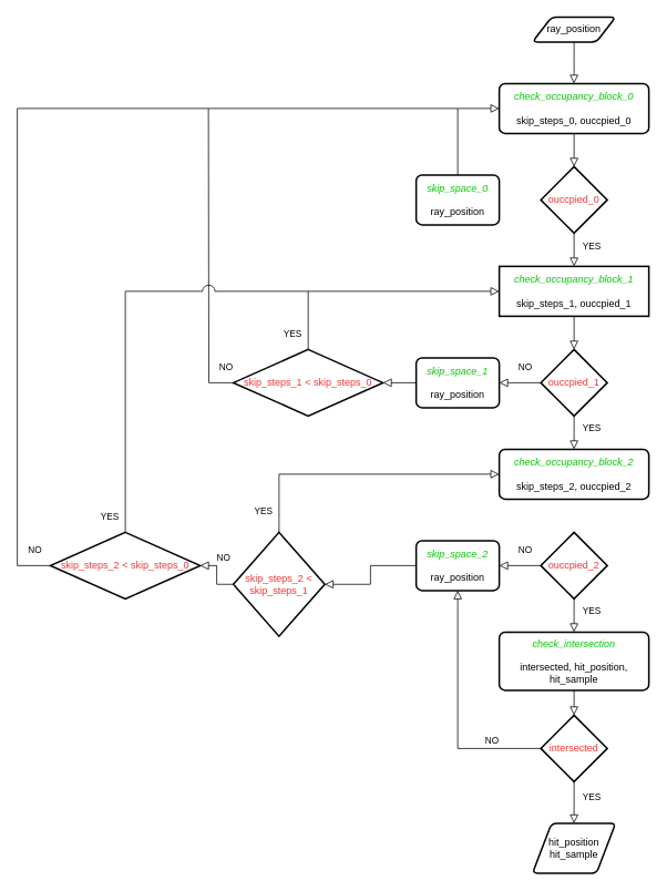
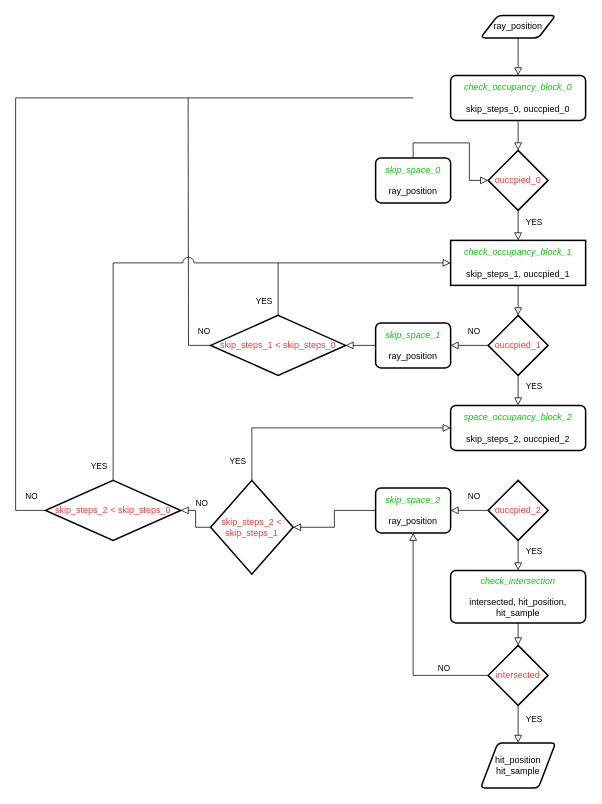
  <mxCell id="0" />
  <mxCell id="1" parent="0" />
  <mxCell id="2" value="" style="rounded=0;html=1;jettySize=auto;orthogonalLoop=1;fontSize=11;endArrow=block;endFill=0;endSize=8;strokeWidth=1;shadow=0;labelBackgroundColor=none;edgeStyle=orthogonalEdgeStyle;entryX=0.5;entryY=0;entryDx=0;entryDy=0;exitX=0.5;exitY=1;exitDx=0;exitDy=0;" parent="1" source="16" edge="1"><mxGeometry relative="1" as="geometry"><mxPoint x="690" y="70" as="sourcePoint" /><mxPoint x="690" y="100" as="targetPoint" /></mxGeometry></mxCell>
  <mxCell id="3" value="&lt;i&gt;&lt;font color=&quot;#00cc00&quot;&gt;check_occupancy_block_0&lt;/font&gt;&lt;/i&gt;&lt;div&gt;&lt;i&gt;&lt;br&gt;&lt;/i&gt;&lt;div&gt;&lt;span style=&quot;background-color: initial;&quot;&gt;skip_steps_0,&amp;nbsp;&lt;/span&gt;&lt;span style=&quot;background-color: initial;&quot;&gt;ouccpied_0&lt;/span&gt;&lt;/div&gt;&lt;/div&gt;" style="rounded=1;whiteSpace=wrap;html=1;absoluteArcSize=1;arcSize=14;strokeWidth=2;" vertex="1" parent="1"><mxGeometry x="600" y="100" width="180" height="60" as="geometry" /></mxCell>
  <mxCell id="4" value="&lt;i&gt;&lt;font color=&quot;#00cc00&quot;&gt;check_occupancy_block_1&lt;/font&gt;&lt;/i&gt;&lt;div&gt;&lt;i&gt;&lt;br&gt;&lt;/i&gt;&lt;div&gt;&lt;span style=&quot;background-color: initial;&quot;&gt;skip_steps_1,&amp;nbsp;&lt;/span&gt;&lt;span style=&quot;background-color: initial;&quot;&gt;ouccpied_1&lt;/span&gt;&lt;/div&gt;&lt;/div&gt;" style="whiteSpace=wrap;html=1;absoluteArcSize=1;arcSize=14;strokeWidth=2;rounded=0;" vertex="1" parent="1"><mxGeometry x="600" y="320" width="180" height="60" as="geometry" /></mxCell>
  <mxCell id="5" value="&lt;span style=&quot;color: rgb(255, 51, 51);&quot;&gt;ouccpied_0&lt;/span&gt;" style="strokeWidth=2;html=1;shape=mxgraph.flowchart.decision;whiteSpace=wrap;" vertex="1" parent="1"><mxGeometry x="650" y="200" width="80" height="80" as="geometry" /></mxCell>
  <mxCell id="6" value="&lt;span style=&quot;color: rgb(255, 51, 51);&quot;&gt;ouccpied_1&lt;/span&gt;" style="strokeWidth=2;html=1;shape=mxgraph.flowchart.decision;whiteSpace=wrap;" vertex="1" parent="1"><mxGeometry x="650" y="420" width="80" height="80" as="geometry" /></mxCell>
  <mxCell id="7" value="" style="rounded=0;html=1;jettySize=auto;orthogonalLoop=1;fontSize=11;endArrow=block;endFill=0;endSize=8;strokeWidth=1;shadow=0;labelBackgroundColor=none;edgeStyle=orthogonalEdgeStyle;exitX=0.5;exitY=1;exitDx=0;exitDy=0;entryX=0.5;entryY=0;entryDx=0;entryDy=0;entryPerimeter=0;" edge="1" parent="1" source="3" target="5"><mxGeometry relative="1" as="geometry"><mxPoint x="700" y="60" as="sourcePoint" /><mxPoint x="700" y="110" as="targetPoint" /></mxGeometry></mxCell>
  <mxCell id="8" value="" style="rounded=0;html=1;jettySize=auto;orthogonalLoop=1;fontSize=11;endArrow=block;endFill=0;endSize=8;strokeWidth=1;shadow=0;labelBackgroundColor=none;edgeStyle=orthogonalEdgeStyle;exitX=0.5;exitY=1;exitDx=0;exitDy=0;entryX=0.5;entryY=0;entryDx=0;entryDy=0;exitPerimeter=0;" edge="1" parent="1" source="5" target="4"><mxGeometry relative="1" as="geometry"><mxPoint x="700" y="170" as="sourcePoint" /><mxPoint x="700" y="210" as="targetPoint" /></mxGeometry></mxCell>
  <mxCell id="9" value="YES" style="edgeLabel;html=1;align=center;verticalAlign=middle;resizable=0;points=[];" vertex="1" connectable="0" parent="8"><mxGeometry x="-0.25" relative="1" as="geometry"><mxPoint x="20" as="offset" /></mxGeometry></mxCell>
  <mxCell id="10" value="" style="rounded=0;html=1;jettySize=auto;orthogonalLoop=1;fontSize=11;endArrow=block;endFill=0;endSize=8;strokeWidth=1;shadow=0;labelBackgroundColor=none;edgeStyle=orthogonalEdgeStyle;exitX=0.5;exitY=1;exitDx=0;exitDy=0;entryX=0.5;entryY=0;entryDx=0;entryDy=0;entryPerimeter=0;" edge="1" parent="1" source="4" target="6"><mxGeometry relative="1" as="geometry"><mxPoint x="700" y="170" as="sourcePoint" /><mxPoint x="700" y="210" as="targetPoint" /></mxGeometry></mxCell>
  <mxCell id="11" value="" style="rounded=0;html=1;jettySize=auto;orthogonalLoop=1;fontSize=11;endArrow=block;endFill=0;endSize=8;strokeWidth=1;shadow=0;labelBackgroundColor=none;edgeStyle=orthogonalEdgeStyle;exitX=0.5;exitY=1;exitDx=0;exitDy=0;exitPerimeter=0;" edge="1" parent="1" source="6"><mxGeometry relative="1" as="geometry"><mxPoint x="700" y="170" as="sourcePoint" /><mxPoint x="690" y="540" as="targetPoint" /></mxGeometry></mxCell>
  <mxCell id="12" value="YES" style="edgeLabel;html=1;align=center;verticalAlign=middle;resizable=0;points=[];" vertex="1" connectable="0" parent="11"><mxGeometry x="-0.358" y="-1" relative="1" as="geometry"><mxPoint x="21" as="offset" /></mxGeometry></mxCell>
- <mxCell id="13" value="&lt;i&gt;&lt;font color=&quot;#00cc00&quot;&gt;check_occupancy_block_2&lt;/font&gt;&lt;/i&gt;&lt;div&gt;&lt;i&gt;&lt;br&gt;&lt;/i&gt;&lt;div&gt;&lt;span style=&quot;background-color: initial;&quot;&gt;skip_steps_2,&amp;nbsp;&lt;/span&gt;&lt;span style=&quot;background-color: initial;&quot;&gt;ouccpied_2&lt;/span&gt;&lt;/div&gt;&lt;/div&gt;" style="rounded=1;whiteSpace=wrap;html=1;absoluteArcSize=1;arcSize=14;strokeWidth=2;" vertex="1" parent="1"><mxGeometry x="600" y="540" width="180" height="60" as="geometry" /></mxCell>
+ <mxCell id="13" value="&lt;i&gt;&lt;font color=&quot;#00cc00&quot;&gt;space_occupancy_block_2&lt;/font&gt;&lt;/i&gt;&lt;div&gt;&lt;i&gt;&lt;br&gt;&lt;/i&gt;&lt;div&gt;&lt;span style=&quot;background-color: initial;&quot;&gt;skip_steps_2,&amp;nbsp;&lt;/span&gt;&lt;span style=&quot;background-color: initial;&quot;&gt;ouccpied_2&lt;/span&gt;&lt;/div&gt;&lt;/div&gt;" style="rounded=1;whiteSpace=wrap;html=1;absoluteArcSize=1;arcSize=14;strokeWidth=2;" vertex="1" parent="1"><mxGeometry x="600" y="540" width="180" height="60" as="geometry" /></mxCell>
  <mxCell id="14" value="&lt;font color=&quot;#ff3333&quot;&gt;skip_steps_1&amp;nbsp;&lt;span style=&quot;background-color: initial;&quot;&gt;&amp;lt; skip_steps_0&lt;/span&gt;&lt;/font&gt;" style="strokeWidth=2;html=1;shape=mxgraph.flowchart.decision;whiteSpace=wrap;" vertex="1" parent="1"><mxGeometry x="280" y="420" width="180" height="80" as="geometry" /></mxCell>
  <mxCell id="15" value="&lt;font color=&quot;#00cc00&quot;&gt;&lt;i&gt;skip_space_0&lt;/i&gt;&lt;/font&gt;&lt;div&gt;&lt;font color=&quot;#00cc00&quot;&gt;&lt;i&gt;&lt;br&gt;&lt;/i&gt;&lt;/font&gt;&lt;div&gt;ray_position&lt;/div&gt;&lt;/div&gt;" style="rounded=1;whiteSpace=wrap;html=1;absoluteArcSize=1;arcSize=14;strokeWidth=2;" vertex="1" parent="1"><mxGeometry x="500" y="210" width="100" height="60" as="geometry" /></mxCell>
  <mxCell id="16" value="ray_position" style="shape=parallelogram;html=1;strokeWidth=2;perimeter=parallelogramPerimeter;whiteSpace=wrap;rounded=1;arcSize=12;size=0.23;" vertex="1" parent="1"><mxGeometry x="640" y="20" width="100" height="30" as="geometry" /></mxCell>
  <mxCell id="17" value="&lt;font color=&quot;#00cc00&quot;&gt;&lt;i&gt;skip_space_1&lt;/i&gt;&lt;/font&gt;&lt;div&gt;&lt;font color=&quot;#00cc00&quot;&gt;&lt;i&gt;&lt;br&gt;&lt;/i&gt;&lt;/font&gt;&lt;div&gt;ray_position&lt;/div&gt;&lt;/div&gt;" style="rounded=1;whiteSpace=wrap;html=1;absoluteArcSize=1;arcSize=14;strokeWidth=2;" vertex="1" parent="1"><mxGeometry x="500" y="430" width="100" height="60" as="geometry" /></mxCell>
- <mxCell id="18" value="" style="rounded=0;html=1;jettySize=auto;orthogonalLoop=1;fontSize=11;endArrow=block;endFill=0;endSize=8;strokeWidth=1;shadow=0;labelBackgroundColor=none;edgeStyle=orthogonalEdgeStyle;exitX=0.5;exitY=0;exitDx=0;exitDy=0;entryX=0;entryY=0.5;entryDx=0;entryDy=0;" edge="1" parent="1" source="15" target="3"><mxGeometry relative="1" as="geometry"><mxPoint x="700" y="170" as="sourcePoint" /><mxPoint x="700" y="210" as="targetPoint" /></mxGeometry></mxCell>
+ <mxCell id="18" value="" style="rounded=0;html=1;jettySize=auto;orthogonalLoop=1;fontSize=11;endArrow=block;endFill=0;endSize=8;strokeWidth=1;shadow=0;labelBackgroundColor=none;edgeStyle=orthogonalEdgeStyle;exitX=0.5;exitY=0;exitDx=0;exitDy=0;" edge="1" parent="1" source="15" target="5"><mxGeometry relative="1" as="geometry"><mxPoint x="700" y="170" as="sourcePoint" /><mxPoint x="700" y="210" as="targetPoint" /></mxGeometry></mxCell>
  <mxCell id="19" value="&lt;span style=&quot;color: rgb(255, 51, 51);&quot;&gt;ouccpied_2&lt;/span&gt;" style="strokeWidth=2;html=1;shape=mxgraph.flowchart.decision;whiteSpace=wrap;" vertex="1" parent="1"><mxGeometry x="650" y="640" width="80" height="80" as="geometry" /></mxCell>
  <mxCell id="20" value="" style="rounded=0;html=1;jettySize=auto;orthogonalLoop=1;fontSize=11;endArrow=block;endFill=0;endSize=8;strokeWidth=1;shadow=0;labelBackgroundColor=none;edgeStyle=orthogonalEdgeStyle;exitX=0.5;exitY=1;exitDx=0;exitDy=0;exitPerimeter=0;" edge="1" parent="1" source="19"><mxGeometry relative="1" as="geometry"><mxPoint x="700" y="390" as="sourcePoint" /><mxPoint x="690" y="760" as="targetPoint" /></mxGeometry></mxCell>
  <mxCell id="21" value="YES" style="edgeLabel;html=1;align=center;verticalAlign=middle;resizable=0;points=[];" vertex="1" connectable="0" parent="20"><mxGeometry x="-0.358" y="-1" relative="1" as="geometry"><mxPoint x="21" as="offset" /></mxGeometry></mxCell>
  <mxCell id="22" value="&lt;font color=&quot;#ff3333&quot;&gt;skip_steps_2&amp;nbsp;&lt;span style=&quot;background-color: initial;&quot;&gt;&amp;lt; skip_steps_1&lt;/span&gt;&lt;/font&gt;" style="strokeWidth=2;html=1;shape=mxgraph.flowchart.decision;whiteSpace=wrap;" vertex="1" parent="1"><mxGeometry x="280" y="640" width="110" height="125" as="geometry" /></mxCell>
  <mxCell id="23" value="&lt;font color=&quot;#00cc00&quot;&gt;&lt;i&gt;skip_space_2&lt;/i&gt;&lt;/font&gt;&lt;div&gt;&lt;font color=&quot;#00cc00&quot;&gt;&lt;i&gt;&lt;br&gt;&lt;/i&gt;&lt;/font&gt;&lt;div&gt;ray_position&lt;/div&gt;&lt;/div&gt;" style="rounded=1;whiteSpace=wrap;html=1;absoluteArcSize=1;arcSize=14;strokeWidth=2;" vertex="1" parent="1"><mxGeometry x="500" y="650" width="100" height="60" as="geometry" /></mxCell>
  <mxCell id="24" value="&lt;font color=&quot;#ff3333&quot;&gt;skip_steps_2&amp;nbsp;&lt;span style=&quot;background-color: initial;&quot;&gt;&amp;lt; skip_steps_0&lt;/span&gt;&lt;/font&gt;" style="strokeWidth=2;html=1;shape=mxgraph.flowchart.decision;whiteSpace=wrap;" vertex="1" parent="1"><mxGeometry x="60" y="640" width="180" height="80" as="geometry" /></mxCell>
  <mxCell id="25" value="" style="rounded=0;html=1;jettySize=auto;orthogonalLoop=1;fontSize=11;endArrow=block;endFill=0;endSize=8;strokeWidth=1;shadow=0;labelBackgroundColor=none;edgeStyle=orthogonalEdgeStyle;exitX=0;exitY=0.5;exitDx=0;exitDy=0;entryX=1;entryY=0.5;entryDx=0;entryDy=0;entryPerimeter=0;" edge="1" parent="1" source="17" target="14"><mxGeometry relative="1" as="geometry"><mxPoint x="660" y="470" as="sourcePoint" /><mxPoint x="610" y="470" as="targetPoint" /></mxGeometry></mxCell>
  <mxCell id="26" value="" style="rounded=0;html=1;jettySize=auto;orthogonalLoop=1;fontSize=11;endArrow=block;endFill=0;endSize=8;strokeWidth=1;shadow=0;labelBackgroundColor=none;edgeStyle=orthogonalEdgeStyle;exitX=0;exitY=0.5;exitDx=0;exitDy=0;entryX=1;entryY=0.5;entryDx=0;entryDy=0;exitPerimeter=0;" edge="1" parent="1" source="19" target="23"><mxGeometry relative="1" as="geometry"><mxPoint x="660" y="470" as="sourcePoint" /><mxPoint x="610" y="470" as="targetPoint" /></mxGeometry></mxCell>
  <mxCell id="27" value="NO" style="edgeLabel;html=1;align=center;verticalAlign=middle;resizable=0;points=[];" vertex="1" connectable="0" parent="26"><mxGeometry x="0.04" y="-1" relative="1" as="geometry"><mxPoint x="6" y="-19" as="offset" /></mxGeometry></mxCell>
  <mxCell id="28" value="" style="rounded=0;html=1;jettySize=auto;orthogonalLoop=1;fontSize=11;endArrow=block;endFill=0;endSize=8;strokeWidth=1;shadow=0;labelBackgroundColor=none;edgeStyle=orthogonalEdgeStyle;exitX=0;exitY=0.5;exitDx=0;exitDy=0;" edge="1" parent="1" source="23" target="22"><mxGeometry relative="1" as="geometry"><mxPoint x="510" y="470" as="sourcePoint" /><mxPoint x="470" y="470" as="targetPoint" /></mxGeometry></mxCell>
  <mxCell id="29" value="" style="rounded=0;html=1;jettySize=auto;orthogonalLoop=1;fontSize=11;endArrow=block;endFill=0;endSize=8;strokeWidth=1;shadow=0;labelBackgroundColor=none;edgeStyle=orthogonalEdgeStyle;exitX=0;exitY=0.5;exitDx=0;exitDy=0;entryX=1;entryY=0.5;entryDx=0;entryDy=0;exitPerimeter=0;" edge="1" parent="1" source="6" target="17"><mxGeometry relative="1" as="geometry"><mxPoint x="660" y="250" as="sourcePoint" /><mxPoint x="610" y="250" as="targetPoint" /></mxGeometry></mxCell>
  <mxCell id="30" value="NO" style="edgeLabel;html=1;align=center;verticalAlign=middle;resizable=0;points=[];" vertex="1" connectable="0" parent="29"><mxGeometry x="-0.635" y="5" relative="1" as="geometry"><mxPoint x="-11" y="-25" as="offset" /></mxGeometry></mxCell>
  <mxCell id="31" value="" style="rounded=0;html=1;jettySize=auto;orthogonalLoop=1;fontSize=11;endArrow=block;endFill=0;endSize=8;strokeWidth=1;shadow=0;labelBackgroundColor=none;edgeStyle=orthogonalEdgeStyle;exitX=0;exitY=0.5;exitDx=0;exitDy=0;entryX=1;entryY=0.5;entryDx=0;entryDy=0;exitPerimeter=0;entryPerimeter=0;" edge="1" parent="1" source="22" target="24"><mxGeometry relative="1" as="geometry"><mxPoint x="660" y="690" as="sourcePoint" /><mxPoint x="610" y="690" as="targetPoint" /></mxGeometry></mxCell>
  <mxCell id="32" value="NO" style="edgeLabel;html=1;align=center;verticalAlign=middle;resizable=0;points=[];" vertex="1" connectable="0" parent="31"><mxGeometry x="0.04" y="-1" relative="1" as="geometry"><mxPoint x="6" y="-19" as="offset" /></mxGeometry></mxCell>
  <mxCell id="33" value="" style="rounded=0;html=1;jettySize=auto;orthogonalLoop=1;fontSize=11;endArrow=block;endFill=0;endSize=8;strokeWidth=1;shadow=0;labelBackgroundColor=none;edgeStyle=orthogonalEdgeStyle;exitX=0.5;exitY=0;exitDx=0;exitDy=0;entryX=0;entryY=0.5;entryDx=0;entryDy=0;exitPerimeter=0;" edge="1" parent="1" source="14" target="4"><mxGeometry relative="1" as="geometry"><mxPoint x="660" y="470" as="sourcePoint" /><mxPoint x="610" y="470" as="targetPoint" /></mxGeometry></mxCell>
  <mxCell id="34" value="YES" style="edgeLabel;html=1;align=center;verticalAlign=middle;resizable=0;points=[];" vertex="1" connectable="0" parent="33"><mxGeometry x="-0.635" y="5" relative="1" as="geometry"><mxPoint x="-15" y="35" as="offset" /></mxGeometry></mxCell>
  <mxCell id="35" value="" style="rounded=0;html=1;jettySize=auto;orthogonalLoop=1;fontSize=11;endArrow=block;endFill=0;endSize=8;strokeWidth=1;shadow=0;labelBackgroundColor=none;edgeStyle=orthogonalEdgeStyle;exitX=0.5;exitY=0;exitDx=0;exitDy=0;entryX=0;entryY=0.5;entryDx=0;entryDy=0;exitPerimeter=0;" edge="1" parent="1" source="22" target="13"><mxGeometry relative="1" as="geometry"><mxPoint x="380" y="430" as="sourcePoint" /><mxPoint x="610" y="360" as="targetPoint" /></mxGeometry></mxCell>
  <mxCell id="36" value="YES" style="edgeLabel;html=1;align=center;verticalAlign=middle;resizable=0;points=[];" vertex="1" connectable="0" parent="35"><mxGeometry x="-0.635" y="5" relative="1" as="geometry"><mxPoint x="-15" y="35" as="offset" /></mxGeometry></mxCell>
  <mxCell id="37" value="" style="endArrow=none;html=1;rounded=0;exitX=0;exitY=0.5;exitDx=0;exitDy=0;exitPerimeter=0;edgeStyle=orthogonalEdgeStyle;" edge="1" parent="1" source="24"><mxGeometry width="50" height="50" relative="1" as="geometry"><mxPoint x="350" y="410" as="sourcePoint" /><mxPoint x="250" y="130" as="targetPoint" /><Array as="points"><mxPoint x="20" y="680" /><mxPoint x="20" y="130" /></Array></mxGeometry></mxCell>
  <mxCell id="38" value="NO" style="edgeLabel;html=1;align=center;verticalAlign=middle;resizable=0;points=[];" vertex="1" connectable="0" parent="37"><mxGeometry x="-0.558" y="-5" relative="1" as="geometry"><mxPoint x="15" y="121" as="offset" /></mxGeometry></mxCell>
  <mxCell id="39" value="" style="endArrow=none;html=1;rounded=0;exitX=0;exitY=0.5;exitDx=0;exitDy=0;exitPerimeter=0;edgeStyle=orthogonalEdgeStyle;" edge="1" parent="1" source="14"><mxGeometry width="50" height="50" relative="1" as="geometry"><mxPoint x="270" y="460" as="sourcePoint" /><mxPoint x="250" y="130" as="targetPoint" /></mxGeometry></mxCell>
  <mxCell id="40" value="NO" style="edgeLabel;html=1;align=center;verticalAlign=middle;resizable=0;points=[];" vertex="1" connectable="0" parent="39"><mxGeometry x="-0.9" y="3" relative="1" as="geometry"><mxPoint x="8" y="-23" as="offset" /></mxGeometry></mxCell>
  <mxCell id="41" value="" style="endArrow=none;html=1;rounded=0;" edge="1" parent="1"><mxGeometry width="50" height="50" relative="1" as="geometry"><mxPoint x="250" y="130" as="sourcePoint" /><mxPoint x="550" y="130" as="targetPoint" /></mxGeometry></mxCell>
  <mxCell id="42" value="" style="endArrow=none;html=1;rounded=0;exitX=0.5;exitY=0;exitDx=0;exitDy=0;exitPerimeter=0;edgeStyle=orthogonalEdgeStyle;jumpStyle=arc;jumpSize=15;" edge="1" parent="1" source="24"><mxGeometry width="50" height="50" relative="1" as="geometry"><mxPoint x="350" y="410" as="sourcePoint" /><mxPoint x="370" y="350" as="targetPoint" /><Array as="points"><mxPoint x="150" y="350" /></Array></mxGeometry></mxCell>
  <mxCell id="43" value="YES" style="edgeLabel;html=1;align=center;verticalAlign=middle;resizable=0;points=[];" vertex="1" connectable="0" parent="42"><mxGeometry x="-0.816" y="-3" relative="1" as="geometry"><mxPoint x="-23" y="27" as="offset" /></mxGeometry></mxCell>
  <mxCell id="44" value="&lt;div&gt;&lt;i&gt;&lt;font color=&quot;#00cc00&quot;&gt;check_intersection&lt;/font&gt;&lt;/i&gt;&lt;/div&gt;&lt;div&gt;&lt;i&gt;&lt;font color=&quot;#00cc00&quot;&gt;&lt;br&gt;&lt;/font&gt;&lt;/i&gt;&lt;div&gt;&lt;span style=&quot;background-color: initial;&quot;&gt;intersected, hit&lt;/span&gt;&lt;span style=&quot;background-color: initial;&quot;&gt;_position, hit_sample&lt;/span&gt;&lt;/div&gt;&lt;/div&gt;" style="rounded=1;whiteSpace=wrap;html=1;absoluteArcSize=1;arcSize=14;strokeWidth=2;" vertex="1" parent="1"><mxGeometry x="600" y="760" width="180" height="70" as="geometry" /></mxCell>
  <mxCell id="45" value="&lt;span style=&quot;color: rgb(255, 51, 51);&quot;&gt;intersected&lt;/span&gt;" style="strokeWidth=2;html=1;shape=mxgraph.flowchart.decision;whiteSpace=wrap;" vertex="1" parent="1"><mxGeometry x="650" y="860" width="80" height="80" as="geometry" /></mxCell>
  <mxCell id="46" value="" style="rounded=0;html=1;jettySize=auto;orthogonalLoop=1;fontSize=11;endArrow=block;endFill=0;endSize=8;strokeWidth=1;shadow=0;labelBackgroundColor=none;edgeStyle=orthogonalEdgeStyle;exitX=0.5;exitY=1;exitDx=0;exitDy=0;entryX=0.5;entryY=0;entryDx=0;entryDy=0;entryPerimeter=0;" edge="1" parent="1" source="44" target="45"><mxGeometry relative="1" as="geometry"><mxPoint x="700" y="730" as="sourcePoint" /><mxPoint x="700" y="770" as="targetPoint" /></mxGeometry></mxCell>
  <mxCell id="47" value="" style="rounded=0;html=1;jettySize=auto;orthogonalLoop=1;fontSize=11;endArrow=block;endFill=0;endSize=8;strokeWidth=1;shadow=0;labelBackgroundColor=none;edgeStyle=orthogonalEdgeStyle;exitX=0.5;exitY=1;exitDx=0;exitDy=0;exitPerimeter=0;entryX=0.5;entryY=0;entryDx=0;entryDy=0;" edge="1" parent="1" source="45" target="51"><mxGeometry relative="1" as="geometry"><mxPoint x="700" y="840" as="sourcePoint" /><mxPoint x="690" y="990" as="targetPoint" /></mxGeometry></mxCell>
  <mxCell id="48" value="YES" style="edgeLabel;html=1;align=center;verticalAlign=middle;resizable=0;points=[];" vertex="1" connectable="0" parent="47"><mxGeometry x="-0.327" y="-4" relative="1" as="geometry"><mxPoint x="24" as="offset" /></mxGeometry></mxCell>
  <mxCell id="49" value="" style="rounded=0;html=1;jettySize=auto;orthogonalLoop=1;fontSize=11;endArrow=block;endFill=0;endSize=8;strokeWidth=1;shadow=0;labelBackgroundColor=none;edgeStyle=orthogonalEdgeStyle;exitX=0;exitY=0.5;exitDx=0;exitDy=0;exitPerimeter=0;entryX=0.5;entryY=1;entryDx=0;entryDy=0;" edge="1" parent="1" source="45" target="23"><mxGeometry relative="1" as="geometry"><mxPoint x="700" y="950" as="sourcePoint" /><mxPoint x="130" y="850" as="targetPoint" /></mxGeometry></mxCell>
  <mxCell id="50" value="NO" style="edgeLabel;html=1;align=center;verticalAlign=middle;resizable=0;points=[];" vertex="1" connectable="0" parent="49"><mxGeometry x="-0.327" y="-4" relative="1" as="geometry"><mxPoint x="38" y="-6" as="offset" /></mxGeometry></mxCell>
  <mxCell id="51" value="hit_position&lt;div&gt;hit_sample&lt;/div&gt;" style="shape=parallelogram;html=1;strokeWidth=2;perimeter=parallelogramPerimeter;whiteSpace=wrap;rounded=1;arcSize=12;size=0.23;" vertex="1" parent="1"><mxGeometry x="640" y="990" width="100" height="60" as="geometry" /></mxCell>
